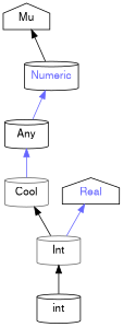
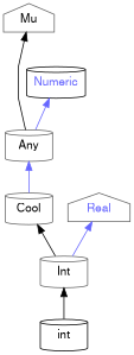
  digraph {
    bgcolor="#FFFFFF"
    rankdir=BT
    splines=polyline
    node [color=black fontcolor="#000000" fontname=FreeSans shape=cylinder]
    edge [color="#000000"]
    Int [color=gray40]
    int
    Cool [color=gray40]
-   Real [fontcolor="#6666FF" shape=house]
-   Mu [shape=house]
-   Any
+   Real [color=gray40 fontcolor="#6666FF" shape=house]
+   Mu [color=gray40 shape=house]
+   Any [color=gray40]
    Numeric [fontcolor="#6666FF"]
    Int -> Cool
    Int -> Real [color="#6666FF"]
    int -> Int
    Cool -> Any [color="#6666FF"]
-   Numeric -> Mu
+   Any -> Mu
    Any -> Numeric [color="#6666FF"]
  }
